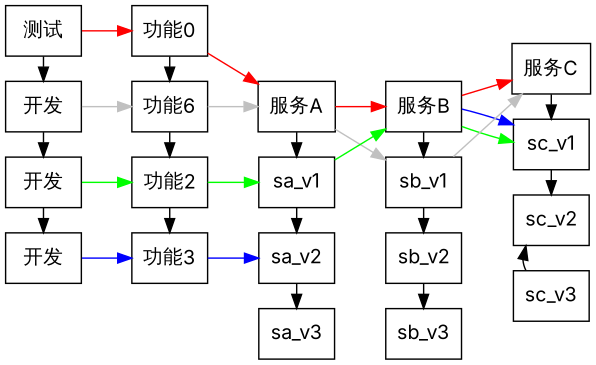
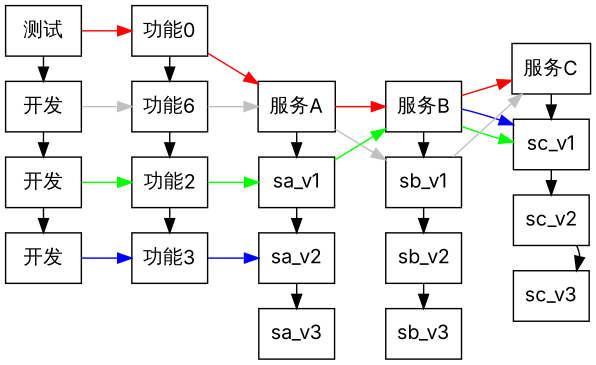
  digraph {
    fontname=Inter
    rankdir=LR
    node [fontname=Inter shape=box]
    edge [fontname=Inter]
    n1 [label="服务A"]
    n2 [label="服务B"]
    n3 [label="服务C"]
    n4 [label="测试"]
    n5 [label="功能0"]
    sb_v1
    n7 [label="开发"]
    n8 [label="功能6"]
    sc_v1
    n10 [label="开发"]
    n11 [label="功能2"]
    sa_v1
    n13 [label="开发"]
    n14 [label="功能3"]
    sa_v2
    sa_v3
    sb_v2
    sb_v3
    sc_v2
    sc_v3
    subgraph sub_1 {
      n1
      n2
      n3
      n4
      n5
    }
    subgraph sub_2 {
      n1
      n3
      sb_v1
      n7
      n8
    }
    subgraph sub_3 {
      n2
      sc_v1
      n10
      n11
      sa_v1
    }
    subgraph sub_4 {
      n2
      sc_v1
      n13
      n14
      sa_v2
    }
    subgraph sub_5 {
      rank=same
      n1
      sa_v1
      sa_v2
      sa_v3
    }
    subgraph sub_6 {
      rank=same
      n2
      sb_v1
      sb_v2
      sb_v3
    }
    subgraph sub_7 {
      rank=same
      n3
      sc_v1
      sc_v2
      sc_v3
    }
    subgraph sub_8 {
      rank=source
      n4
      n7
      n10
      n13
    }
    subgraph sub_9 {
      rank=same
      n5
      n8
      n11
      n14
    }
    n1 -> n2 [color=red]
    n1 -> sb_v1 [color=gray]
    n1 -> sa_v1
    n2 -> n3 [color=red]
    n2 -> sb_v1
    n2 -> sc_v1 [color=green]
    n2 -> sc_v1 [color=blue]
    n3 -> sc_v1
    n4 -> n5 [color=red]
    n4 -> n7
    n5 -> n1 [color=red]
    n5 -> n8
    sb_v1 -> n3 [color=gray]
    sb_v1 -> sb_v2
    n7 -> n8 [color=gray]
    n7 -> n10
    n8 -> n1 [color=gray]
    n8 -> n11
    sc_v1 -> sc_v2
    n10 -> n11 [color=green]
    n10 -> n13
    n11 -> sa_v1 [color=green]
    n11 -> n14
    sa_v1 -> n2 [color=green]
    sa_v1 -> sa_v2
    n13 -> n14 [color=blue]
    n14 -> sa_v2 [color=blue]
    sa_v2 -> sa_v3
    sb_v2 -> sb_v3
-   sc_v3 -> sc_v2
+   sc_v2 -> sc_v3
  }
